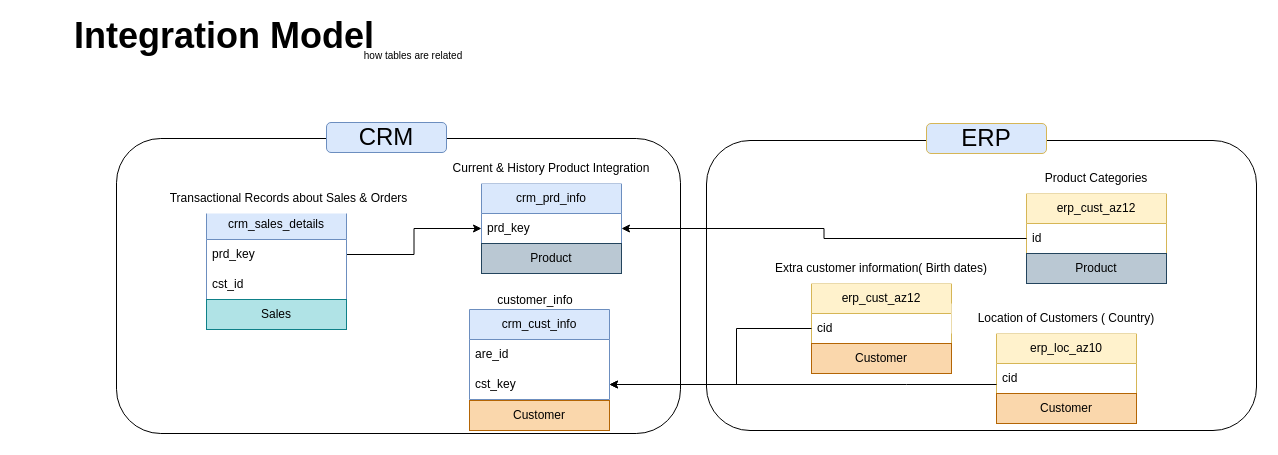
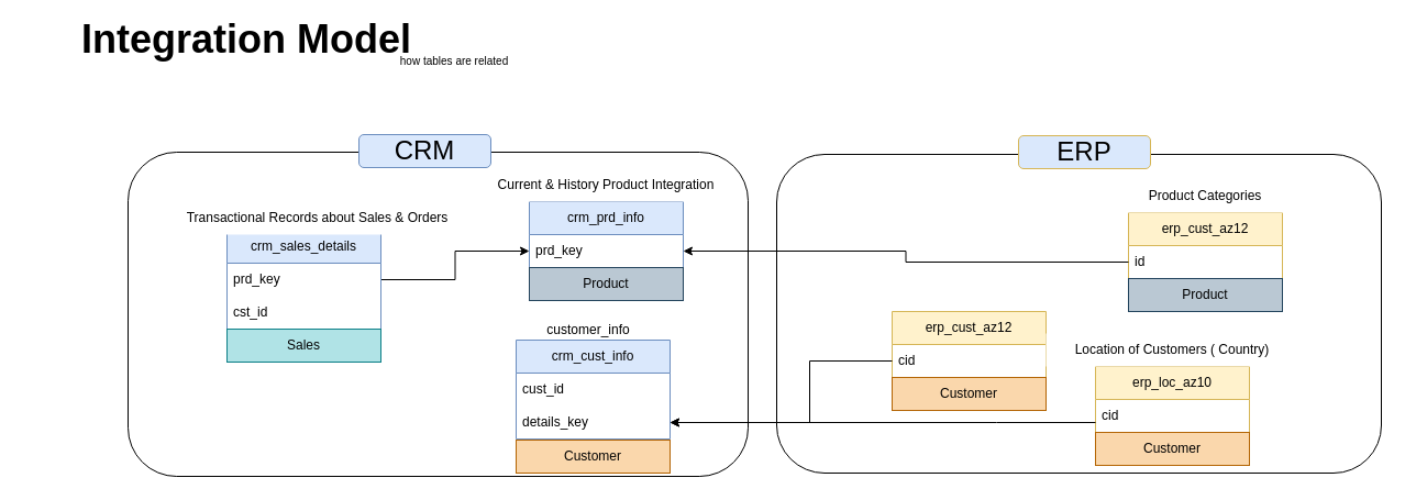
  <mxCell id="0" />
  <mxCell id="1" parent="0" />
  <mxCell id="2" value="" style="rounded=1;whiteSpace=wrap;html=1;fillColor=none;" vertex="1" parent="1"><mxGeometry x="706" y="140" width="550" height="290" as="geometry" /></mxCell>
  <mxCell id="3" value="" style="rounded=1;whiteSpace=wrap;html=1;fillColor=none;" vertex="1" parent="1"><mxGeometry x="116" y="138" width="564" height="295" as="geometry" /></mxCell>
  <mxCell id="4" value="crm_prd_info" style="swimlane;fontStyle=0;childLayout=stackLayout;horizontal=1;startSize=30;horizontalStack=0;resizeParent=1;resizeParentMax=0;resizeLast=0;collapsible=1;marginBottom=0;whiteSpace=wrap;html=1;fillColor=#dae8fc;strokeColor=#6c8ebf;" vertex="1" parent="1"><mxGeometry x="481" y="183" width="140" height="90" as="geometry" /></mxCell>
  <mxCell id="5" value="prd_key" style="text;strokeColor=none;fillColor=none;align=left;verticalAlign=middle;spacingLeft=4;spacingRight=4;overflow=hidden;points=[[0,0.5],[1,0.5]];portConstraint=eastwest;rotatable=0;whiteSpace=wrap;html=1;" vertex="1" parent="4"><mxGeometry y="30" width="140" height="30" as="geometry" /></mxCell>
  <mxCell id="6" value="Product" style="text;html=1;strokeColor=#23445d;fillColor=#bac8d3;align=center;verticalAlign=middle;whiteSpace=wrap;overflow=hidden;" vertex="1" parent="4"><mxGeometry y="60" width="140" height="30" as="geometry" /></mxCell>
  <mxCell id="7" value="Current &amp;amp; History Product Integration" style="text;html=1;align=center;verticalAlign=middle;whiteSpace=wrap;rounded=0;strokeColor=none;fillColor=default;" vertex="1" parent="1"><mxGeometry x="436" y="153" width="230" height="30" as="geometry" /></mxCell>
  <mxCell id="8" style="edgeStyle=orthogonalEdgeStyle;rounded=0;orthogonalLoop=1;jettySize=auto;html=1;exitX=1;exitY=0.5;exitDx=0;exitDy=0;entryX=0;entryY=0.5;entryDx=0;entryDy=0;" edge="1" parent="1" source="16" target="5"><mxGeometry relative="1" as="geometry" /></mxCell>
  <mxCell id="9" value="" style="group" vertex="1" connectable="0" parent="1"><mxGeometry x="486" y="283" width="140" height="86" as="geometry" /></mxCell>
  <mxCell id="10" value="customer_info" style="text;html=1;align=center;verticalAlign=middle;whiteSpace=wrap;rounded=0;fillColor=default;" vertex="1" parent="9"><mxGeometry x="4" width="90" height="34" as="geometry" /></mxCell>
  <mxCell id="11" value="crm_cust_info" style="swimlane;fontStyle=0;childLayout=stackLayout;horizontal=1;startSize=30;horizontalStack=0;resizeParent=1;resizeParentMax=0;resizeLast=0;collapsible=1;marginBottom=0;whiteSpace=wrap;html=1;fillColor=#dae8fc;strokeColor=#6c8ebf;" vertex="1" parent="9"><mxGeometry x="-17" y="26" width="140" height="90" as="geometry" /></mxCell>
- <mxCell id="12" value="are_id" style="text;strokeColor=none;fillColor=none;align=left;verticalAlign=middle;spacingLeft=4;spacingRight=4;overflow=hidden;points=[[0,0.5],[1,0.5]];portConstraint=eastwest;rotatable=0;whiteSpace=wrap;html=1;" vertex="1" parent="11"><mxGeometry y="30" width="140" height="30" as="geometry" /></mxCell>
- <mxCell id="13" value="cst_key" style="text;strokeColor=none;fillColor=none;align=left;verticalAlign=middle;spacingLeft=4;spacingRight=4;overflow=hidden;points=[[0,0.5],[1,0.5]];portConstraint=eastwest;rotatable=0;whiteSpace=wrap;html=1;" vertex="1" parent="11"><mxGeometry y="60" width="140" height="30" as="geometry" /></mxCell>
+ <mxCell id="12" value="cust_id" style="text;strokeColor=none;fillColor=none;align=left;verticalAlign=middle;spacingLeft=4;spacingRight=4;overflow=hidden;points=[[0,0.5],[1,0.5]];portConstraint=eastwest;rotatable=0;whiteSpace=wrap;html=1;" vertex="1" parent="11"><mxGeometry y="30" width="140" height="30" as="geometry" /></mxCell>
+ <mxCell id="13" value="details_key" style="text;strokeColor=none;fillColor=none;align=left;verticalAlign=middle;spacingLeft=4;spacingRight=4;overflow=hidden;points=[[0,0.5],[1,0.5]];portConstraint=eastwest;rotatable=0;whiteSpace=wrap;html=1;" vertex="1" parent="11"><mxGeometry y="60" width="140" height="30" as="geometry" /></mxCell>
  <mxCell id="14" value="" style="group" vertex="1" connectable="0" parent="1"><mxGeometry x="156" y="183" width="265" height="116" as="geometry" /></mxCell>
  <mxCell id="15" value="crm_sales_details" style="swimlane;fontStyle=0;childLayout=stackLayout;horizontal=1;startSize=30;horizontalStack=0;resizeParent=1;resizeParentMax=0;resizeLast=0;collapsible=1;marginBottom=0;whiteSpace=wrap;html=1;fillColor=#dae8fc;strokeColor=#6c8ebf;" vertex="1" parent="14"><mxGeometry x="50" y="26" width="140" height="90" as="geometry" /></mxCell>
  <mxCell id="16" value="prd_key" style="text;strokeColor=none;fillColor=none;align=left;verticalAlign=middle;spacingLeft=4;spacingRight=4;overflow=hidden;points=[[0,0.5],[1,0.5]];portConstraint=eastwest;rotatable=0;whiteSpace=wrap;html=1;" vertex="1" parent="15"><mxGeometry y="30" width="140" height="30" as="geometry" /></mxCell>
  <mxCell id="17" value="cst_id" style="text;strokeColor=none;fillColor=none;align=left;verticalAlign=middle;spacingLeft=4;spacingRight=4;overflow=hidden;points=[[0,0.5],[1,0.5]];portConstraint=eastwest;rotatable=0;whiteSpace=wrap;html=1;" vertex="1" parent="15"><mxGeometry y="60" width="140" height="30" as="geometry" /></mxCell>
  <mxCell id="18" value="Transactional Records about Sales &amp;amp; Orders" style="text;html=1;align=center;verticalAlign=middle;whiteSpace=wrap;rounded=0;fillColor=default;" vertex="1" parent="14"><mxGeometry width="265" height="30" as="geometry" /></mxCell>
  <mxCell id="19" value="" style="group" vertex="1" connectable="0" parent="1"><mxGeometry x="766" y="253" width="415" height="140" as="geometry" /></mxCell>
  <mxCell id="20" value="erp_cust_az12" style="swimlane;fontStyle=0;childLayout=stackLayout;horizontal=1;startSize=30;horizontalStack=0;resizeParent=1;resizeParentMax=0;resizeLast=0;collapsible=1;marginBottom=0;whiteSpace=wrap;html=1;fillColor=#fff2cc;strokeColor=#d6b656;" vertex="1" parent="19"><mxGeometry x="45" y="30" width="140" height="60" as="geometry" /></mxCell>
  <mxCell id="21" value="cid" style="text;strokeColor=none;fillColor=none;align=left;verticalAlign=middle;spacingLeft=4;spacingRight=4;overflow=hidden;points=[[0,0.5],[1,0.5]];portConstraint=eastwest;rotatable=0;whiteSpace=wrap;html=1;" vertex="1" parent="20"><mxGeometry y="30" width="140" height="30" as="geometry" /></mxCell>
- <mxCell id="22" value="Extra customer information( Birth dates)" style="text;html=1;align=center;verticalAlign=middle;whiteSpace=wrap;rounded=0;strokeColor=none;fillColor=default;" vertex="1" parent="19"><mxGeometry width="230" height="30" as="geometry" /></mxCell>
  <mxCell id="23" value="" style="group" vertex="1" connectable="0" parent="19"><mxGeometry x="185" y="50" width="230" height="90" as="geometry" /></mxCell>
  <mxCell id="24" value="erp_loc_az10" style="swimlane;fontStyle=0;childLayout=stackLayout;horizontal=1;startSize=30;horizontalStack=0;resizeParent=1;resizeParentMax=0;resizeLast=0;collapsible=1;marginBottom=0;whiteSpace=wrap;html=1;fillColor=#fff2cc;strokeColor=#d6b656;" vertex="1" parent="23"><mxGeometry x="45" y="30" width="140" height="60" as="geometry" /></mxCell>
  <mxCell id="25" value="cid" style="text;strokeColor=none;fillColor=none;align=left;verticalAlign=middle;spacingLeft=4;spacingRight=4;overflow=hidden;points=[[0,0.5],[1,0.5]];portConstraint=eastwest;rotatable=0;whiteSpace=wrap;html=1;" vertex="1" parent="24"><mxGeometry y="30" width="140" height="30" as="geometry" /></mxCell>
  <mxCell id="26" value="Location of Customers ( Country)" style="text;html=1;align=center;verticalAlign=middle;whiteSpace=wrap;rounded=0;strokeColor=none;fillColor=default;" vertex="1" parent="23"><mxGeometry width="230" height="30" as="geometry" /></mxCell>
  <mxCell id="27" value="Customer" style="text;html=1;strokeColor=#b46504;fillColor=#fad7ac;align=center;verticalAlign=middle;whiteSpace=wrap;overflow=hidden;" vertex="1" parent="19"><mxGeometry x="45" y="90" width="140" height="30" as="geometry" /></mxCell>
  <mxCell id="28" style="edgeStyle=orthogonalEdgeStyle;rounded=0;orthogonalLoop=1;jettySize=auto;html=1;exitX=0;exitY=0.5;exitDx=0;exitDy=0;entryX=1;entryY=0.5;entryDx=0;entryDy=0;" edge="1" parent="1" source="21" target="13"><mxGeometry relative="1" as="geometry"><Array as="points"><mxPoint x="736" y="328" /><mxPoint x="736" y="384" /></Array></mxGeometry></mxCell>
  <mxCell id="29" value="" style="group" vertex="1" connectable="0" parent="1"><mxGeometry x="916" y="163" width="230" height="90" as="geometry" /></mxCell>
  <mxCell id="30" value="erp_cust_az12" style="swimlane;fontStyle=0;childLayout=stackLayout;horizontal=1;startSize=30;horizontalStack=0;resizeParent=1;resizeParentMax=0;resizeLast=0;collapsible=1;marginBottom=0;whiteSpace=wrap;html=1;fillColor=#fff2cc;strokeColor=#d6b656;" vertex="1" parent="29"><mxGeometry x="110" y="30" width="140" height="90" as="geometry" /></mxCell>
  <mxCell id="31" value="id" style="text;strokeColor=none;fillColor=none;align=left;verticalAlign=middle;spacingLeft=4;spacingRight=4;overflow=hidden;points=[[0,0.5],[1,0.5]];portConstraint=eastwest;rotatable=0;whiteSpace=wrap;html=1;" vertex="1" parent="30"><mxGeometry y="30" width="140" height="30" as="geometry" /></mxCell>
  <mxCell id="32" value="Product" style="text;strokeColor=#23445d;fillColor=#bac8d3;align=center;verticalAlign=middle;spacingLeft=4;spacingRight=4;overflow=hidden;points=[[0,0.5],[1,0.5]];portConstraint=eastwest;rotatable=0;whiteSpace=wrap;html=1;" vertex="1" parent="30"><mxGeometry y="60" width="140" height="30" as="geometry" /></mxCell>
  <mxCell id="33" value="Product Categories" style="text;html=1;align=center;verticalAlign=middle;whiteSpace=wrap;rounded=0;strokeColor=none;fillColor=default;" vertex="1" parent="29"><mxGeometry x="100" width="160" height="30" as="geometry" /></mxCell>
  <mxCell id="34" style="edgeStyle=orthogonalEdgeStyle;rounded=0;orthogonalLoop=1;jettySize=auto;html=1;exitX=0;exitY=0.5;exitDx=0;exitDy=0;entryX=1;entryY=0.5;entryDx=0;entryDy=0;" edge="1" parent="1" source="31" target="5"><mxGeometry relative="1" as="geometry" /></mxCell>
  <mxCell id="35" value="&lt;font style=&quot;font-size: 24px;&quot;&gt;CRM&lt;/font&gt;" style="rounded=1;whiteSpace=wrap;html=1;fillColor=#dae8fc;strokeColor=#6c8ebf;" vertex="1" parent="1"><mxGeometry x="326" y="122" width="120" height="30" as="geometry" /></mxCell>
  <mxCell id="36" value="&lt;font style=&quot;font-size: 24px;&quot;&gt;ERP&lt;/font&gt;" style="rounded=1;whiteSpace=wrap;html=1;fillColor=#dae8fc;strokeColor=#d6b656;" vertex="1" parent="1"><mxGeometry x="926" y="123" width="120" height="30" as="geometry" /></mxCell>
  <mxCell id="37" value="" style="group" vertex="1" connectable="0" parent="1"><mxGeometry x="20" y="20" width="463" height="50" as="geometry" /></mxCell>
  <mxCell id="38" value="&lt;font style=&quot;font-size: 10px;&quot;&gt;how tables are related&lt;/font&gt;" style="text;html=1;align=center;verticalAlign=middle;whiteSpace=wrap;rounded=0;fillColor=default;" vertex="1" parent="37"><mxGeometry x="323" y="20" width="140" height="30" as="geometry" /></mxCell>
  <mxCell id="39" value="&lt;b&gt;&lt;font style=&quot;font-size: 36px;&quot;&gt;Integration Model&lt;/font&gt;&lt;/b&gt;" style="text;html=1;align=center;verticalAlign=middle;whiteSpace=wrap;rounded=0;" vertex="1" parent="37"><mxGeometry width="408" height="30" as="geometry" /></mxCell>
  <mxCell id="40" value="Customer" style="text;html=1;strokeColor=#b46504;fillColor=#fad7ac;align=center;verticalAlign=middle;whiteSpace=wrap;overflow=hidden;" vertex="1" parent="1"><mxGeometry x="469" y="400" width="140" height="30" as="geometry" /></mxCell>
  <mxCell id="41" value="Customer" style="text;html=1;strokeColor=#b46504;fillColor=#fad7ac;align=center;verticalAlign=middle;whiteSpace=wrap;overflow=hidden;" vertex="1" parent="1"><mxGeometry x="996" y="393" width="140" height="30" as="geometry" /></mxCell>
  <mxCell id="42" style="edgeStyle=orthogonalEdgeStyle;rounded=0;orthogonalLoop=1;jettySize=auto;html=1;entryX=1;entryY=0.5;entryDx=0;entryDy=0;" edge="1" parent="1" source="25" target="13"><mxGeometry relative="1" as="geometry"><Array as="points"><mxPoint x="906" y="384" /><mxPoint x="906" y="384" /></Array></mxGeometry></mxCell>
  <mxCell id="43" value="Sales" style="text;html=1;strokeColor=#0e8088;fillColor=#b0e3e6;align=center;verticalAlign=middle;whiteSpace=wrap;overflow=hidden;" vertex="1" parent="1"><mxGeometry x="206" y="299" width="140" height="30" as="geometry" /></mxCell>
